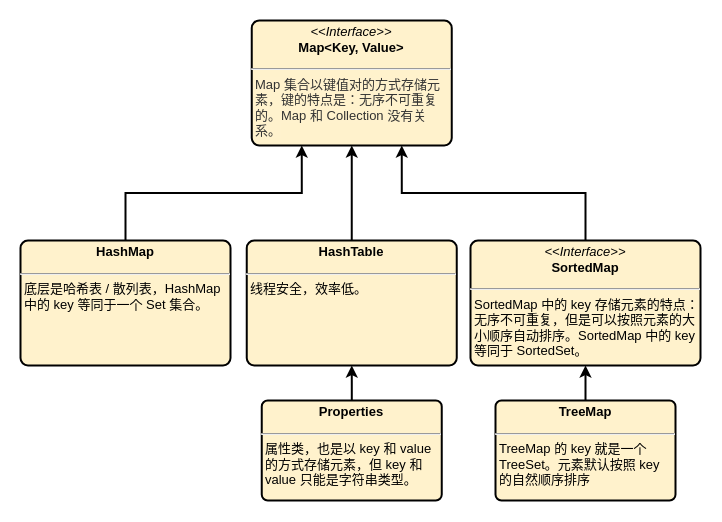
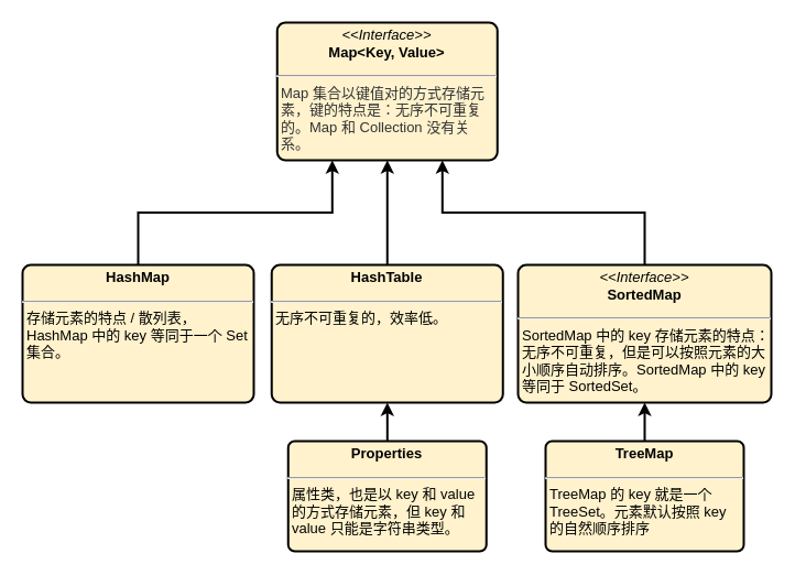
  <mxCell id="0" />
  <mxCell id="1" parent="0" />
  <mxCell id="2" value="" style="group" vertex="1" connectable="0" parent="1"><mxGeometry x="20" y="20" width="680" height="480" as="geometry" /></mxCell>
  <mxCell id="3" value="&lt;p style=&quot;margin: 4px 0px 0px ; font-size: 13px&quot;&gt;&lt;i style=&quot;font-size: 13px&quot;&gt;&amp;lt;&amp;lt;Interface&amp;gt;&amp;gt;&lt;/i&gt;&lt;br style=&quot;font-size: 13px&quot;&gt;&lt;b style=&quot;font-size: 13px&quot;&gt;Map&amp;lt;Key, Value&amp;gt;&lt;/b&gt;&lt;/p&gt;&lt;p&gt;&lt;/p&gt;&lt;hr style=&quot;font-size: 13px&quot;&gt;&lt;p style=&quot;text-align: left ; margin: 0px 0px 0px 4px ; font-size: 13px&quot;&gt;&lt;font color=&quot;#323232&quot;&gt;&lt;span style=&quot;background-color: rgba(255 , 255 , 255 , 0.01)&quot;&gt;Map 集合以键值对的方式存储元素，键的特点是：无序不可重复的。Map 和 Collection 没有关系。&lt;/span&gt;&lt;/font&gt;&lt;/p&gt;" style="verticalAlign=middle;align=center;overflow=fill;fontSize=13;fontFamily=Helvetica;html=1;gradientDirection=north;shadow=0;glass=0;sketch=0;perimeterSpacing=0;strokeWidth=2;rounded=1;perimeter=rectanglePerimeter;arcSize=6;fillColor=#FFF2CC;whiteSpace=wrap;" vertex="1" parent="2"><mxGeometry x="231.25" width="200" height="125" as="geometry" /></mxCell>
  <mxCell id="4" style="edgeStyle=orthogonalEdgeStyle;rounded=0;orthogonalLoop=1;jettySize=auto;html=1;exitX=0.5;exitY=0;exitDx=0;exitDy=0;entryX=0.25;entryY=1;entryDx=0;entryDy=0;strokeWidth=2;" edge="1" parent="2" source="5" target="3"><mxGeometry relative="1" as="geometry" /></mxCell>
- <mxCell id="5" value="&lt;p style=&quot;margin: 4px 0px 0px ; font-size: 13px&quot;&gt;&lt;b style=&quot;font-size: 13px&quot;&gt;HashMap&lt;/b&gt;&lt;/p&gt;&lt;p&gt;&lt;/p&gt;&lt;hr style=&quot;font-size: 13px&quot;&gt;&lt;p style=&quot;text-align: left ; margin: 0px 0px 0px 4px ; font-size: 13px&quot;&gt;底层是哈希表 / 散列表，HashMap 中的 key 等同于一个 Set 集合。&lt;/p&gt;" style="verticalAlign=middle;align=center;overflow=fill;fontSize=13;fontFamily=Helvetica;html=1;gradientDirection=north;shadow=0;glass=0;sketch=0;perimeterSpacing=0;strokeWidth=2;rounded=1;perimeter=rectanglePerimeter;arcSize=6;fillColor=#FFF2CC;whiteSpace=wrap;" vertex="1" parent="2"><mxGeometry y="220" width="210" height="125" as="geometry" /></mxCell>
+ <mxCell id="5" value="&lt;p style=&quot;margin: 4px 0px 0px ; font-size: 13px&quot;&gt;&lt;b style=&quot;font-size: 13px&quot;&gt;HashMap&lt;/b&gt;&lt;/p&gt;&lt;p&gt;&lt;/p&gt;&lt;hr style=&quot;font-size: 13px&quot;&gt;&lt;p style=&quot;text-align: left ; margin: 0px 0px 0px 4px ; font-size: 13px&quot;&gt;存储元素的特点 / 散列表，HashMap 中的 key 等同于一个 Set 集合。&lt;/p&gt;" style="verticalAlign=middle;align=center;overflow=fill;fontSize=13;fontFamily=Helvetica;html=1;gradientDirection=north;shadow=0;glass=0;sketch=0;perimeterSpacing=0;strokeWidth=2;rounded=1;perimeter=rectanglePerimeter;arcSize=6;fillColor=#FFF2CC;whiteSpace=wrap;" vertex="1" parent="2"><mxGeometry y="220" width="210" height="125" as="geometry" /></mxCell>
  <mxCell id="6" style="edgeStyle=orthogonalEdgeStyle;rounded=0;orthogonalLoop=1;jettySize=auto;html=1;exitX=0.5;exitY=0;exitDx=0;exitDy=0;entryX=0.5;entryY=1;entryDx=0;entryDy=0;strokeWidth=2;" edge="1" parent="2" source="7" target="3"><mxGeometry relative="1" as="geometry" /></mxCell>
- <mxCell id="7" value="&lt;p style=&quot;margin: 4px 0px 0px ; font-size: 13px&quot;&gt;&lt;b&gt;HashTable&lt;/b&gt;&lt;/p&gt;&lt;p&gt;&lt;/p&gt;&lt;hr style=&quot;font-size: 13px&quot;&gt;&lt;p style=&quot;text-align: left ; margin: 0px 0px 0px 4px ; font-size: 13px&quot;&gt;线程安全，效率低。&lt;/p&gt;" style="verticalAlign=middle;align=center;overflow=fill;fontSize=13;fontFamily=Helvetica;html=1;gradientDirection=north;shadow=0;glass=0;sketch=0;perimeterSpacing=0;strokeWidth=2;rounded=1;perimeter=rectanglePerimeter;arcSize=6;fillColor=#FFF2CC;whiteSpace=wrap;" vertex="1" parent="2"><mxGeometry x="226.25" y="220" width="210" height="125" as="geometry" /></mxCell>
+ <mxCell id="7" value="&lt;p style=&quot;margin: 4px 0px 0px ; font-size: 13px&quot;&gt;&lt;b&gt;HashTable&lt;/b&gt;&lt;/p&gt;&lt;p&gt;&lt;/p&gt;&lt;hr style=&quot;font-size: 13px&quot;&gt;&lt;p style=&quot;text-align: left ; margin: 0px 0px 0px 4px ; font-size: 13px&quot;&gt;无序不可重复的，效率低。&lt;/p&gt;" style="verticalAlign=middle;align=center;overflow=fill;fontSize=13;fontFamily=Helvetica;html=1;gradientDirection=north;shadow=0;glass=0;sketch=0;perimeterSpacing=0;strokeWidth=2;rounded=1;perimeter=rectanglePerimeter;arcSize=6;fillColor=#FFF2CC;whiteSpace=wrap;" vertex="1" parent="2"><mxGeometry x="226.25" y="220" width="210" height="125" as="geometry" /></mxCell>
  <mxCell id="8" style="edgeStyle=orthogonalEdgeStyle;rounded=0;orthogonalLoop=1;jettySize=auto;html=1;exitX=0.5;exitY=0;exitDx=0;exitDy=0;entryX=0.75;entryY=1;entryDx=0;entryDy=0;strokeWidth=2;" edge="1" parent="2" source="9" target="3"><mxGeometry relative="1" as="geometry" /></mxCell>
  <mxCell id="9" value="&lt;p style=&quot;margin: 4px 0px 0px&quot;&gt;&lt;i&gt;&amp;lt;&amp;lt;Interface&amp;gt;&amp;gt;&lt;/i&gt;&lt;br&gt;&lt;b&gt;SortedMap&lt;/b&gt;&lt;/p&gt;&lt;p&gt;&lt;/p&gt;&lt;hr style=&quot;font-size: 13px&quot;&gt;&lt;p style=&quot;text-align: left ; margin: 0px 0px 0px 4px ; font-size: 13px&quot;&gt;SortedMap 中的 key 存储元素的特点：无序不可重复，但是可以按照元素的大小顺序自动排序。SortedMap 中的 key 等同于 SortedSet。&lt;/p&gt;" style="verticalAlign=middle;align=center;overflow=fill;fontSize=13;fontFamily=Helvetica;html=1;gradientDirection=north;shadow=0;glass=0;sketch=0;perimeterSpacing=0;strokeWidth=2;rounded=1;perimeter=rectanglePerimeter;arcSize=6;fillColor=#FFF2CC;whiteSpace=wrap;" vertex="1" parent="2"><mxGeometry x="450" y="220" width="230" height="125" as="geometry" /></mxCell>
  <mxCell id="10" style="edgeStyle=orthogonalEdgeStyle;rounded=0;orthogonalLoop=1;jettySize=auto;html=1;entryX=0.5;entryY=1;entryDx=0;entryDy=0;strokeWidth=2;" edge="1" parent="2" source="11" target="9"><mxGeometry relative="1" as="geometry" /></mxCell>
  <mxCell id="11" value="&lt;p style=&quot;margin: 4px 0px 0px ; font-size: 13px&quot;&gt;&lt;b&gt;TreeMap&lt;/b&gt;&lt;/p&gt;&lt;p&gt;&lt;/p&gt;&lt;hr style=&quot;font-size: 13px&quot;&gt;&lt;p style=&quot;text-align: left ; margin: 0px 0px 0px 4px ; font-size: 13px&quot;&gt;TreeMap 的 key 就是一个 TreeSet。元素默认按照 key 的自然顺序排序&lt;/p&gt;" style="verticalAlign=middle;align=center;overflow=fill;fontSize=13;fontFamily=Helvetica;html=1;gradientDirection=north;shadow=0;glass=0;sketch=0;perimeterSpacing=0;strokeWidth=2;rounded=1;perimeter=rectanglePerimeter;arcSize=6;fillColor=#FFF2CC;whiteSpace=wrap;" vertex="1" parent="2"><mxGeometry x="475" y="380" width="180" height="100" as="geometry" /></mxCell>
  <mxCell id="12" style="edgeStyle=orthogonalEdgeStyle;rounded=0;orthogonalLoop=1;jettySize=auto;html=1;entryX=0.5;entryY=1;entryDx=0;entryDy=0;strokeWidth=2;" edge="1" parent="2" source="13" target="7"><mxGeometry relative="1" as="geometry" /></mxCell>
  <mxCell id="13" value="&lt;p style=&quot;margin: 4px 0px 0px ; font-size: 13px&quot;&gt;&lt;b&gt;Properties&lt;/b&gt;&lt;/p&gt;&lt;p&gt;&lt;/p&gt;&lt;hr style=&quot;font-size: 13px&quot;&gt;&lt;p style=&quot;text-align: left ; margin: 0px 0px 0px 4px ; font-size: 13px&quot;&gt;属性类，也是以 key 和 value 的方式存储元素，但 key 和 value 只能是字符串类型。&lt;/p&gt;" style="verticalAlign=middle;align=center;overflow=fill;fontSize=13;fontFamily=Helvetica;html=1;gradientDirection=north;shadow=0;glass=0;sketch=0;perimeterSpacing=0;strokeWidth=2;rounded=1;perimeter=rectanglePerimeter;arcSize=6;fillColor=#FFF2CC;whiteSpace=wrap;" vertex="1" parent="2"><mxGeometry x="241.25" y="380" width="180" height="100" as="geometry" /></mxCell>
